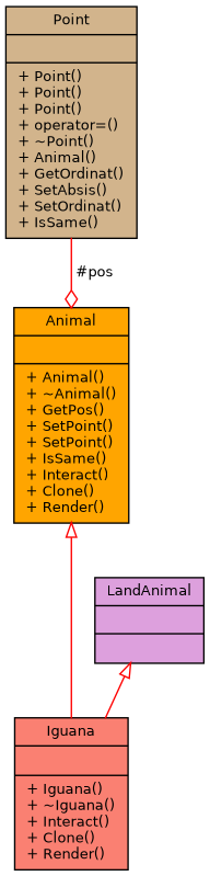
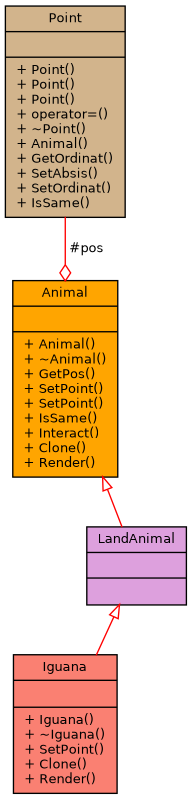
  digraph {
    node [color=black fontname=Helvetica fontsize=10 shape=record style=filled]
    edge [arrowtail=onormal color=red dir=back fontname=Helvetica fontsize=10 labelfontname=Helvetica labelfontsize=10 style=solid]
-   n1 [fillcolor=salmon fontcolor=black height=0.2 label="{Iguana\n||+ Iguana()\l+ ~Iguana()\l+ Interact()\l+ Clone()\l+ Render()\l}" width=0.4]
+   n1 [fillcolor=salmon fontcolor=black height=0.2 label="{Iguana\n||+ Iguana()\l+ ~Iguana()\l+ SetPoint()\l+ Clone()\l+ Render()\l}" width=0.4]
    n2 [fillcolor=plum height=0.2 label="{LandAnimal\n||}" width=0.4]
    n3 [fillcolor=orange height=0.2 label="{Animal\n||+ Animal()\l+ ~Animal()\l+ GetPos()\l+ SetPoint()\l+ SetPoint()\l+ IsSame()\l+ Interact()\l+ Clone()\l+ Render()\l}" width=0.4]
    n4 [fillcolor=tan height=0.2 label="{Point\n||+ Point()\l+ Point()\l+ Point()\l+ operator=()\l+ ~Point()\l+ Animal()\l+ GetOrdinat()\l+ SetAbsis()\l+ SetOrdinat()\l+ IsSame()\l}" width=0.4]
    n2 -> n1
-   n3 -> n1
+   n3 -> n2
    n4 -> n3 [arrowhead=odiamond label=" #pos" arrowtail="" dir=""]
  }
